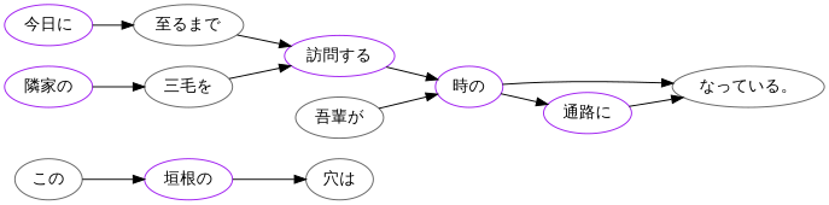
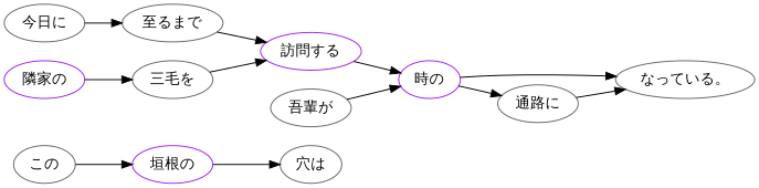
  digraph {
    rankdir=LR
    node [color=gray40]
    n1 [label="この"]
    n2 [color=purple label="垣根の"]
    n3 [label="穴は"]
    n4 [label="なっている。"]
-   n5 [color=purple label="今日に"]
+   n5 [label="今日に"]
    n6 [label="至るまで"]
    n7 [color=purple label="訪問する"]
    n8 [color=purple label="時の"]
    n9 [label="吾輩が"]
    n10 [color=purple label="隣家の"]
    n11 [label="三毛を"]
-   n12 [color=purple label="通路に"]
+   n12 [label="通路に"]
    n1 -> n2
    n2 -> n3
    n5 -> n6
    n6 -> n7
    n7 -> n8
    n8 -> n4
    n8 -> n12
    n9 -> n8
    n10 -> n11
    n11 -> n7
    n12 -> n4
  }
